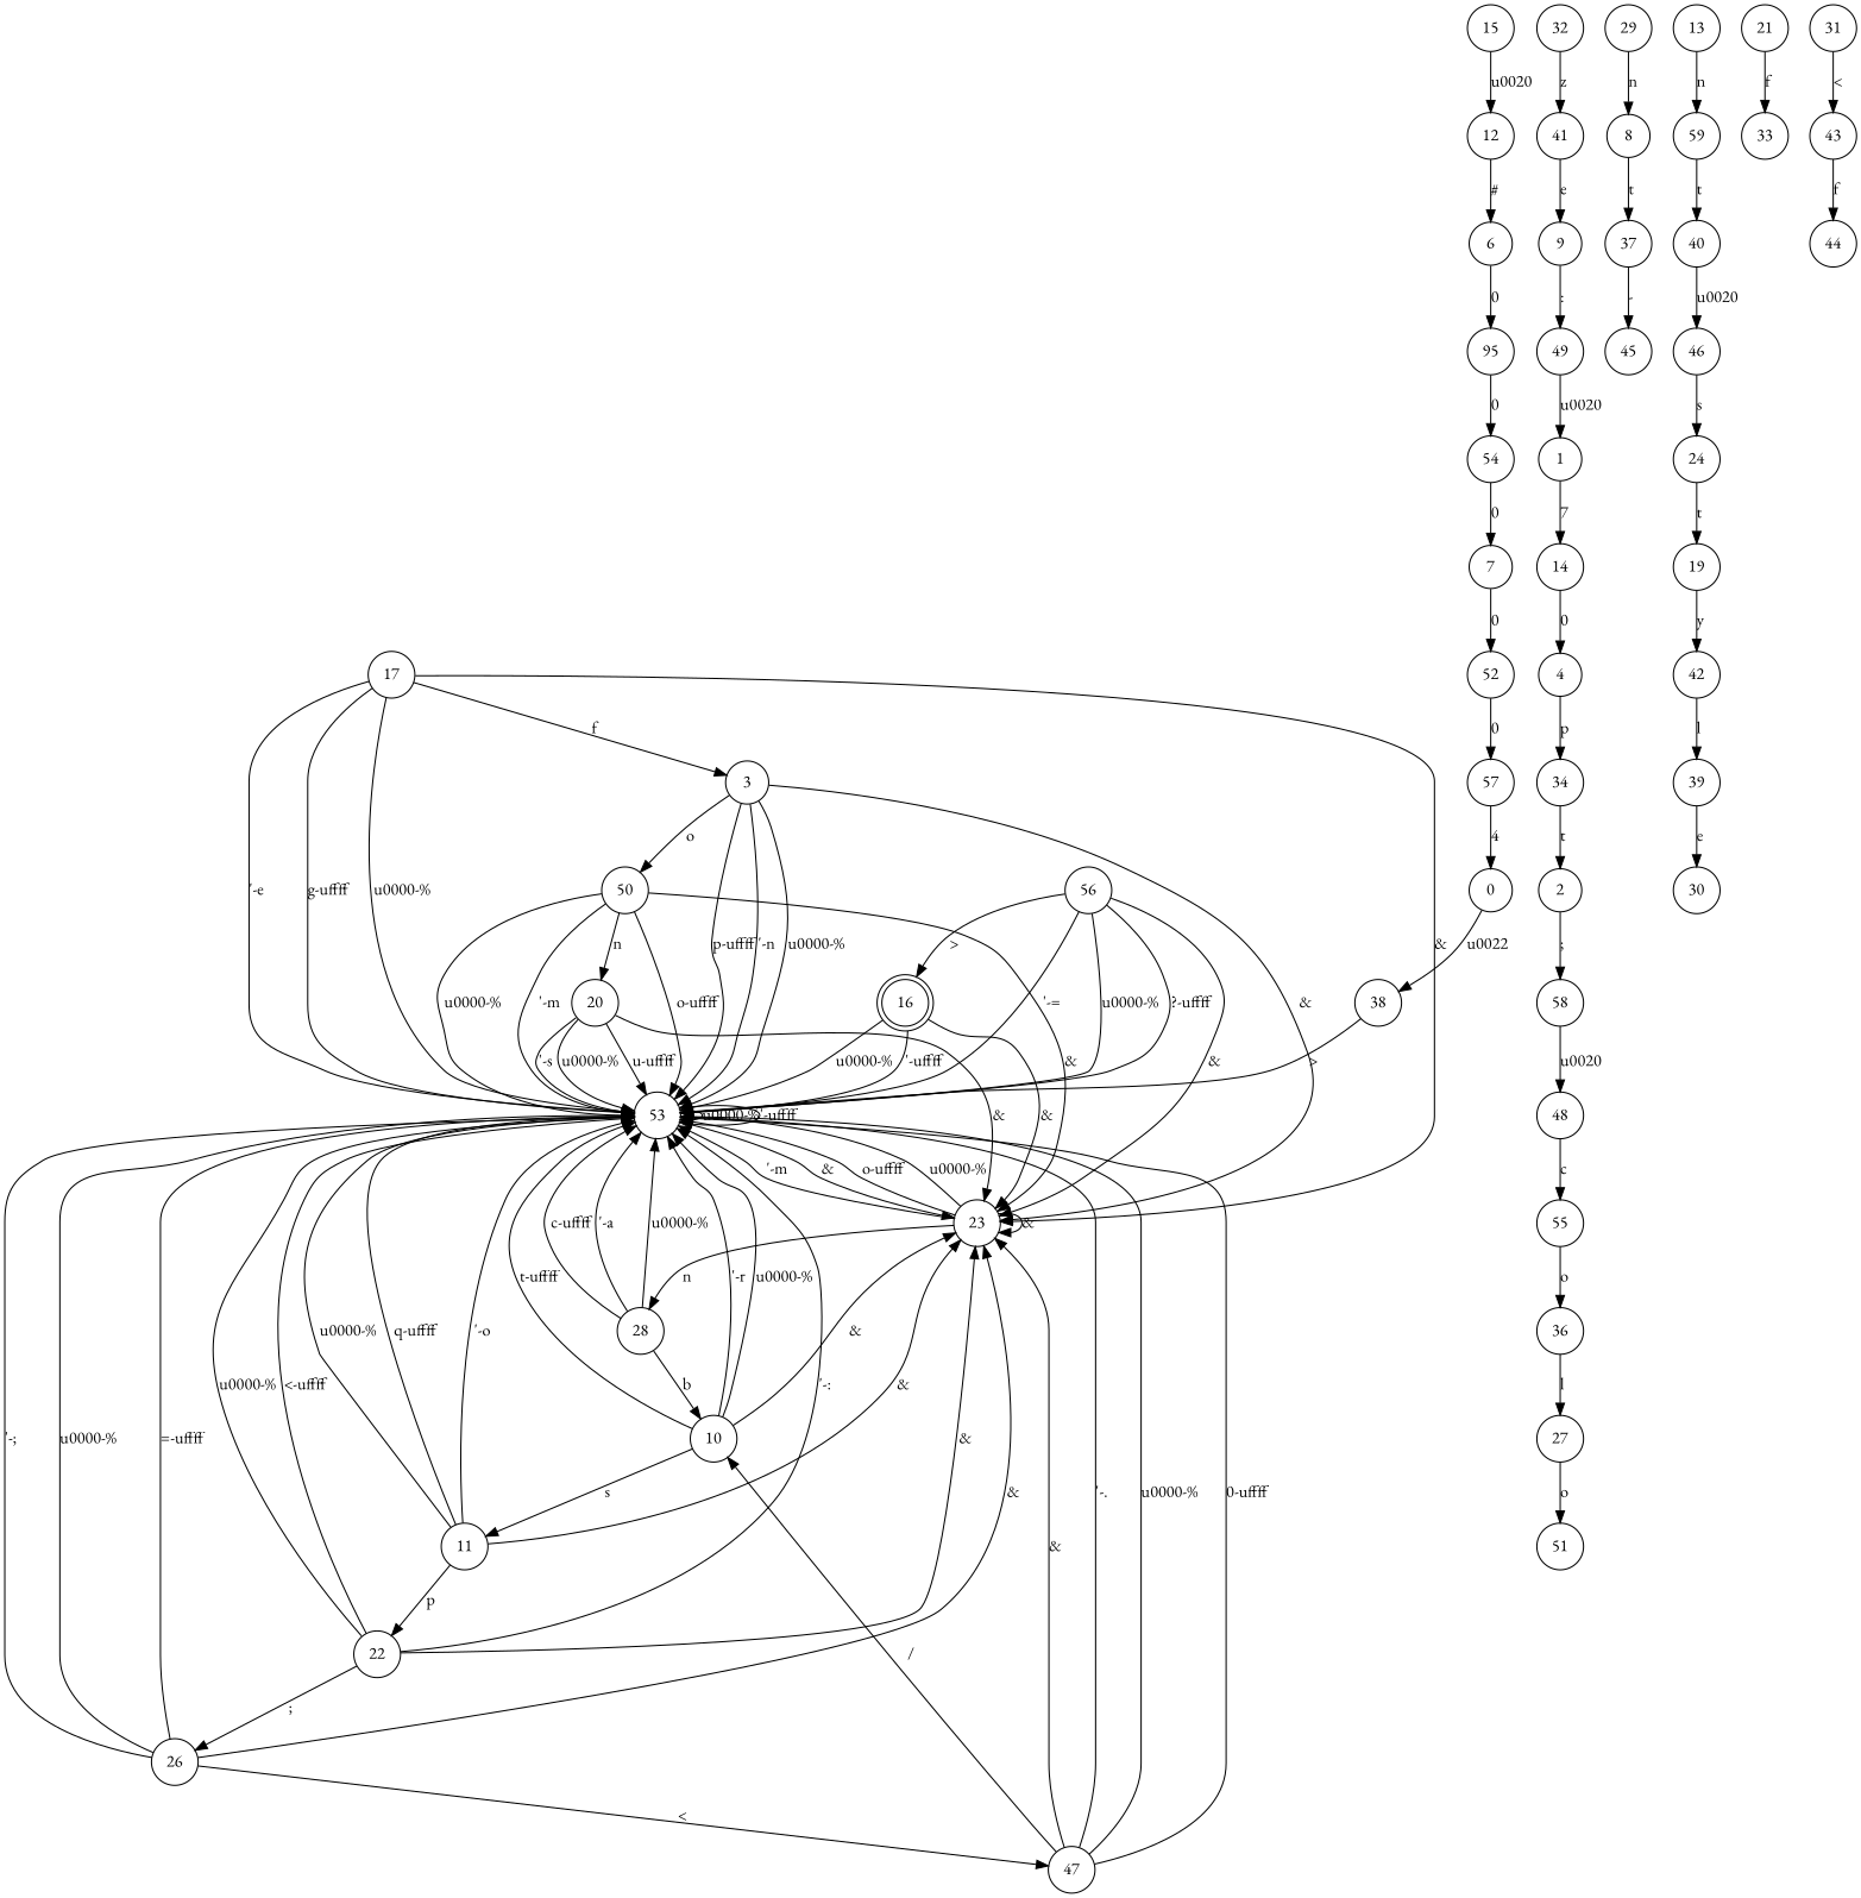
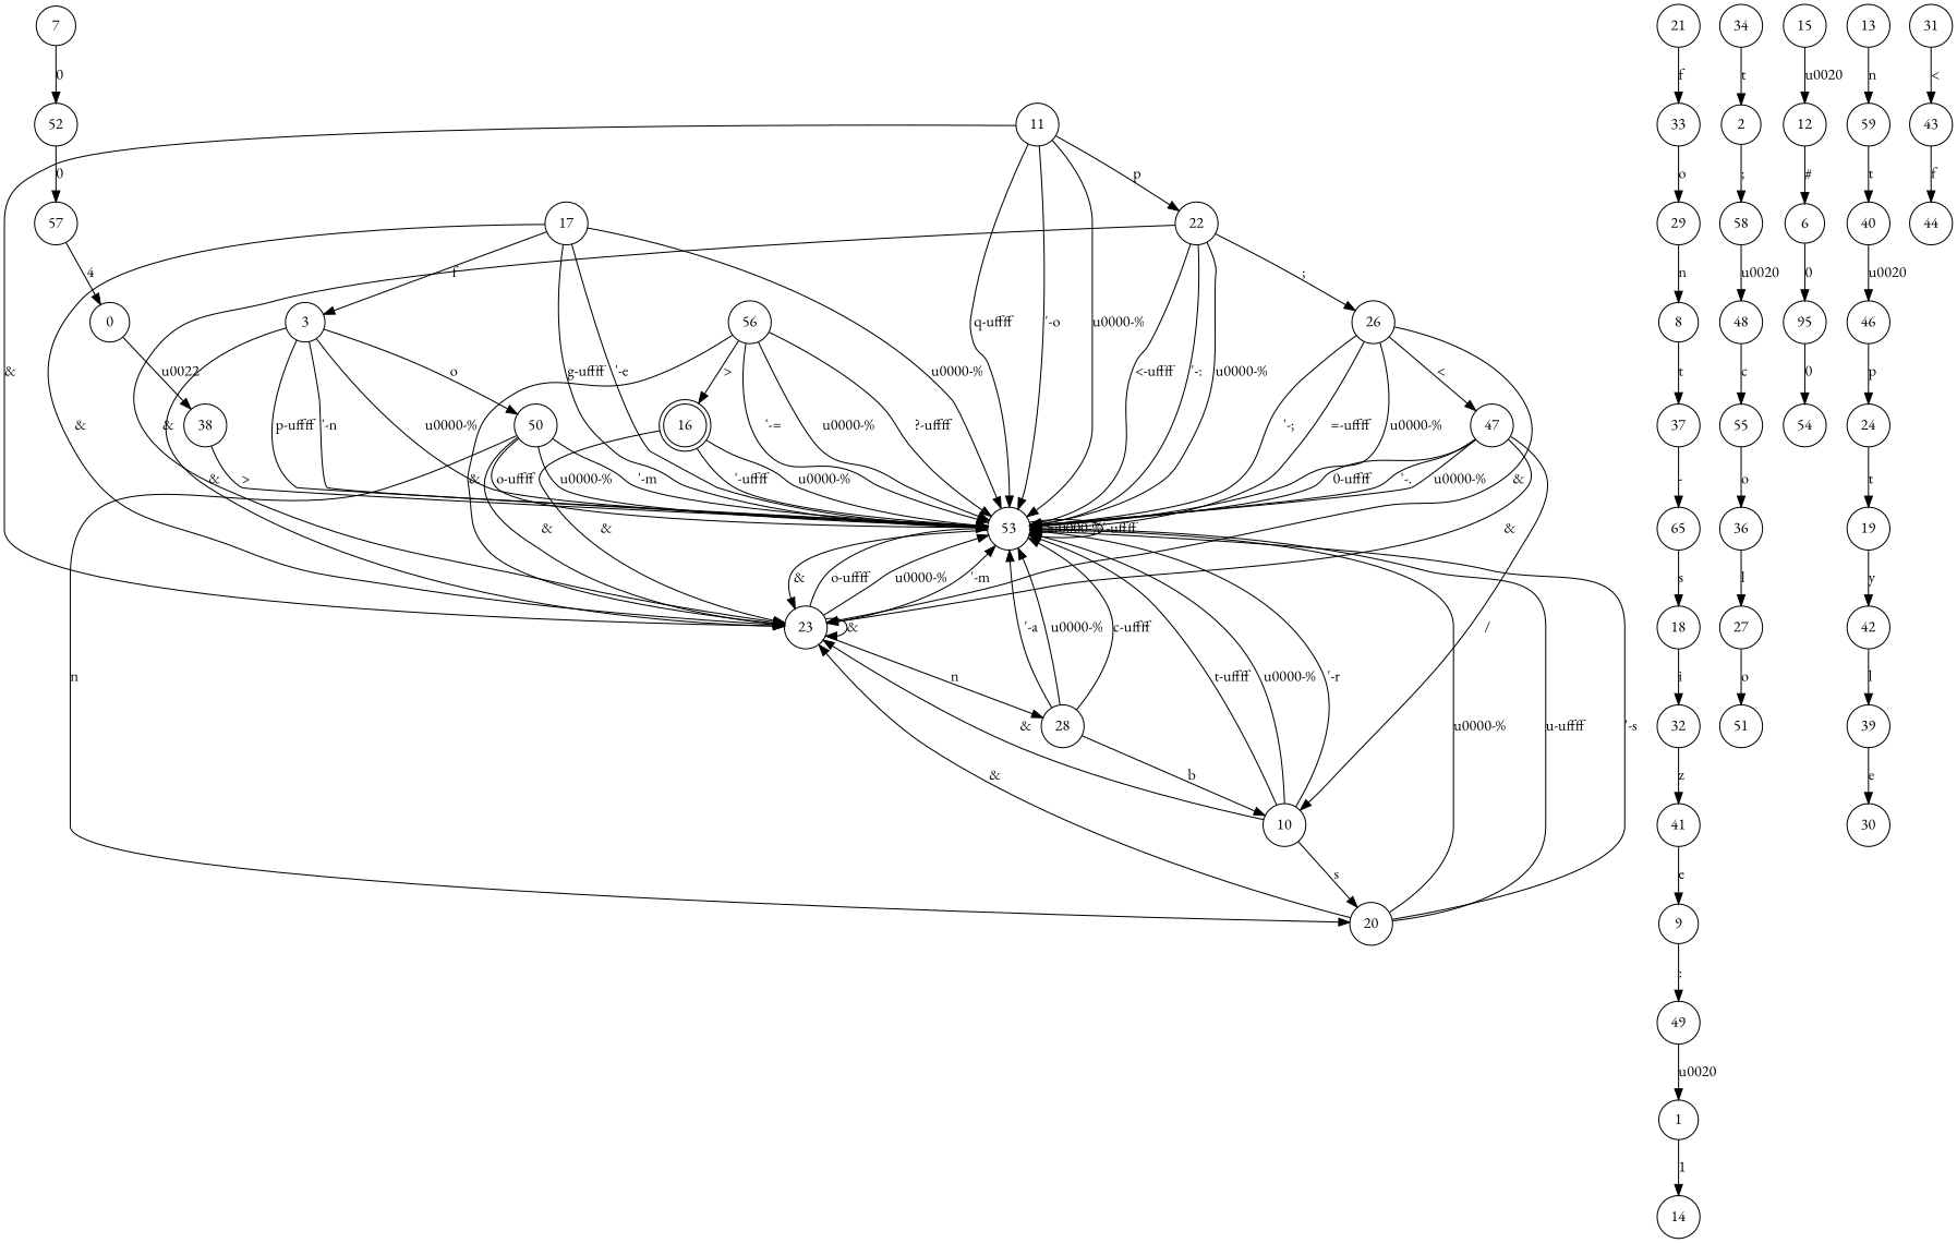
  digraph {
    fontname="EB Garamond"
    rankdir=TB
    node [fontname="EB Garamond" shape=circle]
    edge [fontname="EB Garamond"]
    0
    38
    53
    23
    1
    14
-   4
    34
    2
    58
    48
    55
    3
    50
    28
    20
    10
    15
    12
    6
    n21 [label=95]
    54
    7
    52
    57
    8
    37
-   45
+   45 [label=65]
+   18
    9
    49
    11
    22
    26
    47
    13
    59
    40
    46
    16 [shape=doublecircle]
    17
    32
    41
    19
    42
    39
    30
    56
    21
    33
    29
    24
    27
    51
    31
    43
    44
    36
    0 -> 38 [label="\u0022"]
    38 -> 53 [label=">"]
    53 -> 53 [label="\u0000-%"]
    53 -> 53 [label="'-\uffff"]
    53 -> 23 [label="&"]
    23 -> 53 [label="o-\uffff"]
    23 -> 53 [label="\u0000-%"]
    23 -> 53 [label="'-m"]
    23 -> 23 [label="&"]
    23 -> 28 [label=n]
-   1 -> 14 [label=7]
-   14 -> 4 [label=0]
-   4 -> 34 [label=p]
+   1 -> 14 [label=1]
    34 -> 2 [label=t]
    2 -> 58 [label=";"]
    58 -> 48 [label="\u0020"]
    48 -> 55 [label=c]
    55 -> 36 [label=o]
    3 -> 53 [label="p-\uffff"]
    3 -> 53 [label="'-n"]
    3 -> 53 [label="\u0000-%"]
    3 -> 23 [label="&"]
    3 -> 50 [label=o]
    50 -> 53 [label="o-\uffff"]
    50 -> 53 [label="\u0000-%"]
    50 -> 53 [label="'-m"]
    50 -> 23 [label="&"]
    50 -> 20 [label=n]
    28 -> 53 [label="'-a"]
    28 -> 53 [label="\u0000-%"]
    28 -> 53 [label="c-\uffff"]
    28 -> 10 [label=b]
    20 -> 53 [label="\u0000-%"]
    20 -> 53 [label="u-\uffff"]
    20 -> 53 [label="'-s"]
    20 -> 23 [label="&"]
    10 -> 53 [label="t-\uffff"]
    10 -> 53 [label="\u0000-%"]
    10 -> 53 [label="'-r"]
    10 -> 23 [label="&"]
-   10 -> 11 [label=s]
+   10 -> 20 [label=s]
    15 -> 12 [label="\u0020"]
    12 -> 6 [label="#"]
    6 -> n21 [label=0]
    n21 -> 54 [label=0]
-   54 -> 7 [label=0]
    7 -> 52 [label=0]
    52 -> 57 [label=0]
    57 -> 0 [label=4]
    8 -> 37 [label=t]
    37 -> 45 [label="-"]
+   45 -> 18 [label=s]
+   18 -> 32 [label=i]
    9 -> 49 [label=":"]
    49 -> 1 [label="\u0020"]
    11 -> 53 [label="q-\uffff"]
    11 -> 53 [label="'-o"]
    11 -> 53 [label="\u0000-%"]
    11 -> 23 [label="&"]
    11 -> 22 [label=p]
    22 -> 53 [label="<-\uffff"]
    22 -> 53 [label="'-:"]
    22 -> 53 [label="\u0000-%"]
    22 -> 23 [label="&"]
    22 -> 26 [label=";"]
    26 -> 53 [label="'-;"]
    26 -> 53 [label="=-\uffff"]
    26 -> 53 [label="\u0000-%"]
    26 -> 23 [label="&"]
    26 -> 47 [label="<"]
    47 -> 53 [label="'-."]
    47 -> 53 [label="\u0000-%"]
    47 -> 53 [label="0-\uffff"]
    47 -> 23 [label="&"]
    47 -> 10 [label="/"]
    13 -> 59 [label=n]
    59 -> 40 [label=t]
    40 -> 46 [label="\u0020"]
-   46 -> 24 [label=s]
+   46 -> 24 [label=p]
    16 -> 53 [label="\u0000-%"]
    16 -> 53 [label="'-\uffff"]
    16 -> 23 [label="&"]
    17 -> 53 [label="g-\uffff"]
    17 -> 53 [label="'-e"]
    17 -> 53 [label="\u0000-%"]
    17 -> 23 [label="&"]
    17 -> 3 [label=f]
    32 -> 41 [label=z]
    41 -> 9 [label=e]
    19 -> 42 [label=y]
    42 -> 39 [label=l]
    39 -> 30 [label=e]
    56 -> 53 [label="'-="]
    56 -> 53 [label="\u0000-%"]
    56 -> 53 [label="?-\uffff"]
    56 -> 23 [label="&"]
    56 -> 16 [label=">"]
    21 -> 33 [label=f]
+   33 -> 29 [label=o]
    29 -> 8 [label=n]
    24 -> 19 [label=t]
    27 -> 51 [label=o]
    31 -> 43 [label="<"]
    43 -> 44 [label=f]
    36 -> 27 [label=l]
  }
